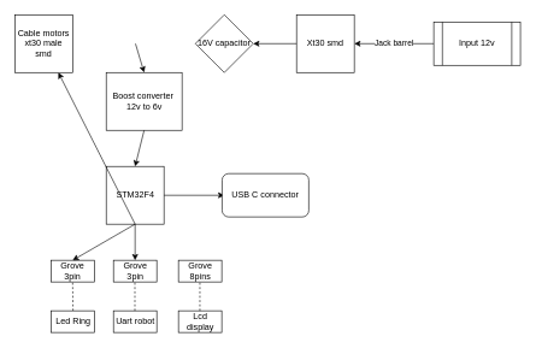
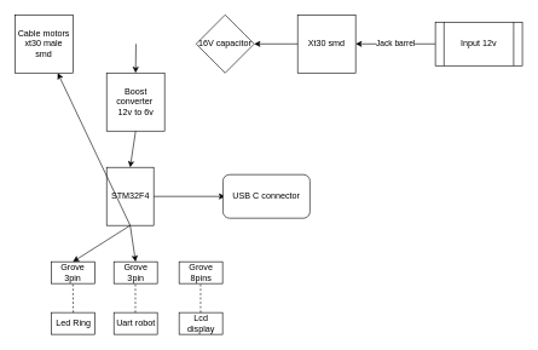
  <mxCell id="0" />
  <mxCell id="1" parent="0" />
- <mxCell id="2" value="STM32F4" style="whiteSpace=wrap;html=1;aspect=fixed;" vertex="1" parent="1"><mxGeometry x="146.5" y="230" width="80" height="80" as="geometry" /></mxCell>
+ <mxCell id="2" value="STM32F4" style="whiteSpace=wrap;html=1;aspect=fixed;" vertex="1" parent="1"><mxGeometry x="146.5" y="230" width="65" height="80" as="geometry" /></mxCell>
  <mxCell id="3" value="Grove 3pin" style="rounded=0;whiteSpace=wrap;html=1;" vertex="1" parent="1"><mxGeometry x="70" y="360" width="60" height="30" as="geometry" /></mxCell>
  <mxCell id="4" value="Grove 3pin" style="rounded=0;whiteSpace=wrap;html=1;" vertex="1" parent="1"><mxGeometry x="156.5" y="360" width="60" height="30" as="geometry" /></mxCell>
  <mxCell id="5" value="Grove 8pins" style="rounded=0;whiteSpace=wrap;html=1;" vertex="1" parent="1"><mxGeometry x="246.5" y="360" width="60" height="30" as="geometry" /></mxCell>
  <mxCell id="6" value="" style="endArrow=classic;html=1;rounded=0;exitX=0.5;exitY=1;exitDx=0;exitDy=0;" edge="1" parent="1" source="2" target="18"><mxGeometry width="50" height="50" relative="1" as="geometry"><mxPoint x="236.5" y="390" as="sourcePoint" /><mxPoint x="286.5" y="340" as="targetPoint" /></mxGeometry></mxCell>
  <mxCell id="7" value="" style="endArrow=classic;html=1;rounded=0;exitX=0.5;exitY=1;exitDx=0;exitDy=0;entryX=0.5;entryY=0;entryDx=0;entryDy=0;" edge="1" parent="1" source="2" target="3"><mxGeometry width="50" height="50" relative="1" as="geometry"><mxPoint x="196.5" y="330" as="sourcePoint" /><mxPoint x="266.5" y="370" as="targetPoint" /></mxGeometry></mxCell>
  <mxCell id="8" value="" style="endArrow=classic;html=1;rounded=0;exitX=0.5;exitY=1;exitDx=0;exitDy=0;entryX=0.5;entryY=0;entryDx=0;entryDy=0;" edge="1" parent="1" source="2" target="4"><mxGeometry width="50" height="50" relative="1" as="geometry"><mxPoint x="236.5" y="390" as="sourcePoint" /><mxPoint x="316.5" y="330" as="targetPoint" /></mxGeometry></mxCell>
  <mxCell id="9" value="" style="endArrow=none;dashed=1;html=1;rounded=0;entryX=0.5;entryY=1;entryDx=0;entryDy=0;" edge="1" parent="1" target="3"><mxGeometry width="50" height="50" relative="1" as="geometry"><mxPoint x="100.5" y="430" as="sourcePoint" /><mxPoint x="286.5" y="290" as="targetPoint" /></mxGeometry></mxCell>
  <mxCell id="10" value="Led Ring" style="rounded=0;whiteSpace=wrap;html=1;" vertex="1" parent="1"><mxGeometry x="70.5" y="430" width="60" height="30" as="geometry" /></mxCell>
  <mxCell id="11" value="Uart robot" style="rounded=0;whiteSpace=wrap;html=1;" vertex="1" parent="1"><mxGeometry x="156.5" y="430" width="60" height="30" as="geometry" /></mxCell>
  <mxCell id="12" value="Lcd display" style="rounded=0;whiteSpace=wrap;html=1;" vertex="1" parent="1"><mxGeometry x="246.5" y="430" width="60" height="30" as="geometry" /></mxCell>
  <mxCell id="13" value="" style="endArrow=none;dashed=1;html=1;rounded=0;entryX=0.5;entryY=1;entryDx=0;entryDy=0;" edge="1" parent="1"><mxGeometry width="50" height="50" relative="1" as="geometry"><mxPoint x="186.21" y="430" as="sourcePoint" /><mxPoint x="186.21" y="390" as="targetPoint" /></mxGeometry></mxCell>
  <mxCell id="14" value="" style="endArrow=none;dashed=1;html=1;rounded=0;entryX=0.5;entryY=1;entryDx=0;entryDy=0;" edge="1" parent="1"><mxGeometry width="50" height="50" relative="1" as="geometry"><mxPoint x="276.21" y="430" as="sourcePoint" /><mxPoint x="276.21" y="390" as="targetPoint" /></mxGeometry></mxCell>
  <mxCell id="15" value="Jack barrel" style="endArrow=classic;html=1;rounded=0;exitX=0;exitY=0.5;exitDx=0;exitDy=0;" edge="1" parent="1" source="16"><mxGeometry x="-0.003" width="50" height="50" relative="1" as="geometry"><mxPoint x="550" y="63.13" as="sourcePoint" /><mxPoint x="490" y="60" as="targetPoint" /><mxPoint as="offset" /></mxGeometry></mxCell>
  <mxCell id="16" value="Input 12v" style="shape=process;whiteSpace=wrap;html=1;backgroundOutline=1;" vertex="1" parent="1"><mxGeometry x="600" y="30" width="120" height="60" as="geometry" /></mxCell>
  <mxCell id="17" value="Xt30 smd" style="whiteSpace=wrap;html=1;aspect=fixed;" vertex="1" parent="1"><mxGeometry x="410" y="20" width="80" height="80" as="geometry" /></mxCell>
  <mxCell id="18" value="Cable motors xt30 male smd" style="whiteSpace=wrap;html=1;aspect=fixed;" vertex="1" parent="1"><mxGeometry x="20" y="20" width="80" height="80" as="geometry" /></mxCell>
  <mxCell id="19" value="16V capacitor" style="rhombus;whiteSpace=wrap;html=1;aspect=fixed;" vertex="1" parent="1"><mxGeometry x="270" y="20" width="80" height="80" as="geometry" /></mxCell>
  <mxCell id="20" value="" style="endArrow=classic;html=1;rounded=0;exitX=0;exitY=0.5;exitDx=0;exitDy=0;entryX=1;entryY=0.5;entryDx=0;entryDy=0;" edge="1" parent="1" source="17" target="19"><mxGeometry width="50" height="50" relative="1" as="geometry"><mxPoint x="310" y="170" as="sourcePoint" /><mxPoint x="360" y="120" as="targetPoint" /></mxGeometry></mxCell>
- <mxCell id="21" value="Boost converter&amp;nbsp;&lt;br&gt;12v to 6v" style="whiteSpace=wrap;html=1;aspect=fixed;" vertex="1" parent="1"><mxGeometry x="146.5" y="100" width="105" height="80" as="geometry" /></mxCell>
+ <mxCell id="21" value="Boost converter&amp;nbsp;&lt;br&gt;12v to 6v" style="whiteSpace=wrap;html=1;aspect=fixed;" vertex="1" parent="1"><mxGeometry x="146.5" y="100" width="80" height="80" as="geometry" /></mxCell>
  <mxCell id="22" value="" style="endArrow=classic;html=1;rounded=0;entryX=0.5;entryY=0;entryDx=0;entryDy=0;" edge="1" parent="1" target="21"><mxGeometry width="50" height="50" relative="1" as="geometry"><mxPoint x="187" y="60" as="sourcePoint" /><mxPoint x="290" y="220" as="targetPoint" /></mxGeometry></mxCell>
  <mxCell id="23" value="" style="endArrow=classic;html=1;rounded=0;exitX=0.5;exitY=1;exitDx=0;exitDy=0;entryX=0.5;entryY=0;entryDx=0;entryDy=0;" edge="1" parent="1" source="21" target="2"><mxGeometry width="50" height="50" relative="1" as="geometry"><mxPoint x="240" y="270" as="sourcePoint" /><mxPoint x="290" y="220" as="targetPoint" /></mxGeometry></mxCell>
  <mxCell id="24" value="" style="endArrow=classic;html=1;rounded=0;exitX=1;exitY=0.5;exitDx=0;exitDy=0;" edge="1" parent="1" source="2"><mxGeometry width="50" height="50" relative="1" as="geometry"><mxPoint x="310" y="260" as="sourcePoint" /><mxPoint x="310" y="270" as="targetPoint" /></mxGeometry></mxCell>
  <mxCell id="25" value="USB C connector" style="rounded=1;whiteSpace=wrap;html=1;" vertex="1" parent="1"><mxGeometry x="307" y="240" width="120" height="60" as="geometry" /></mxCell>
